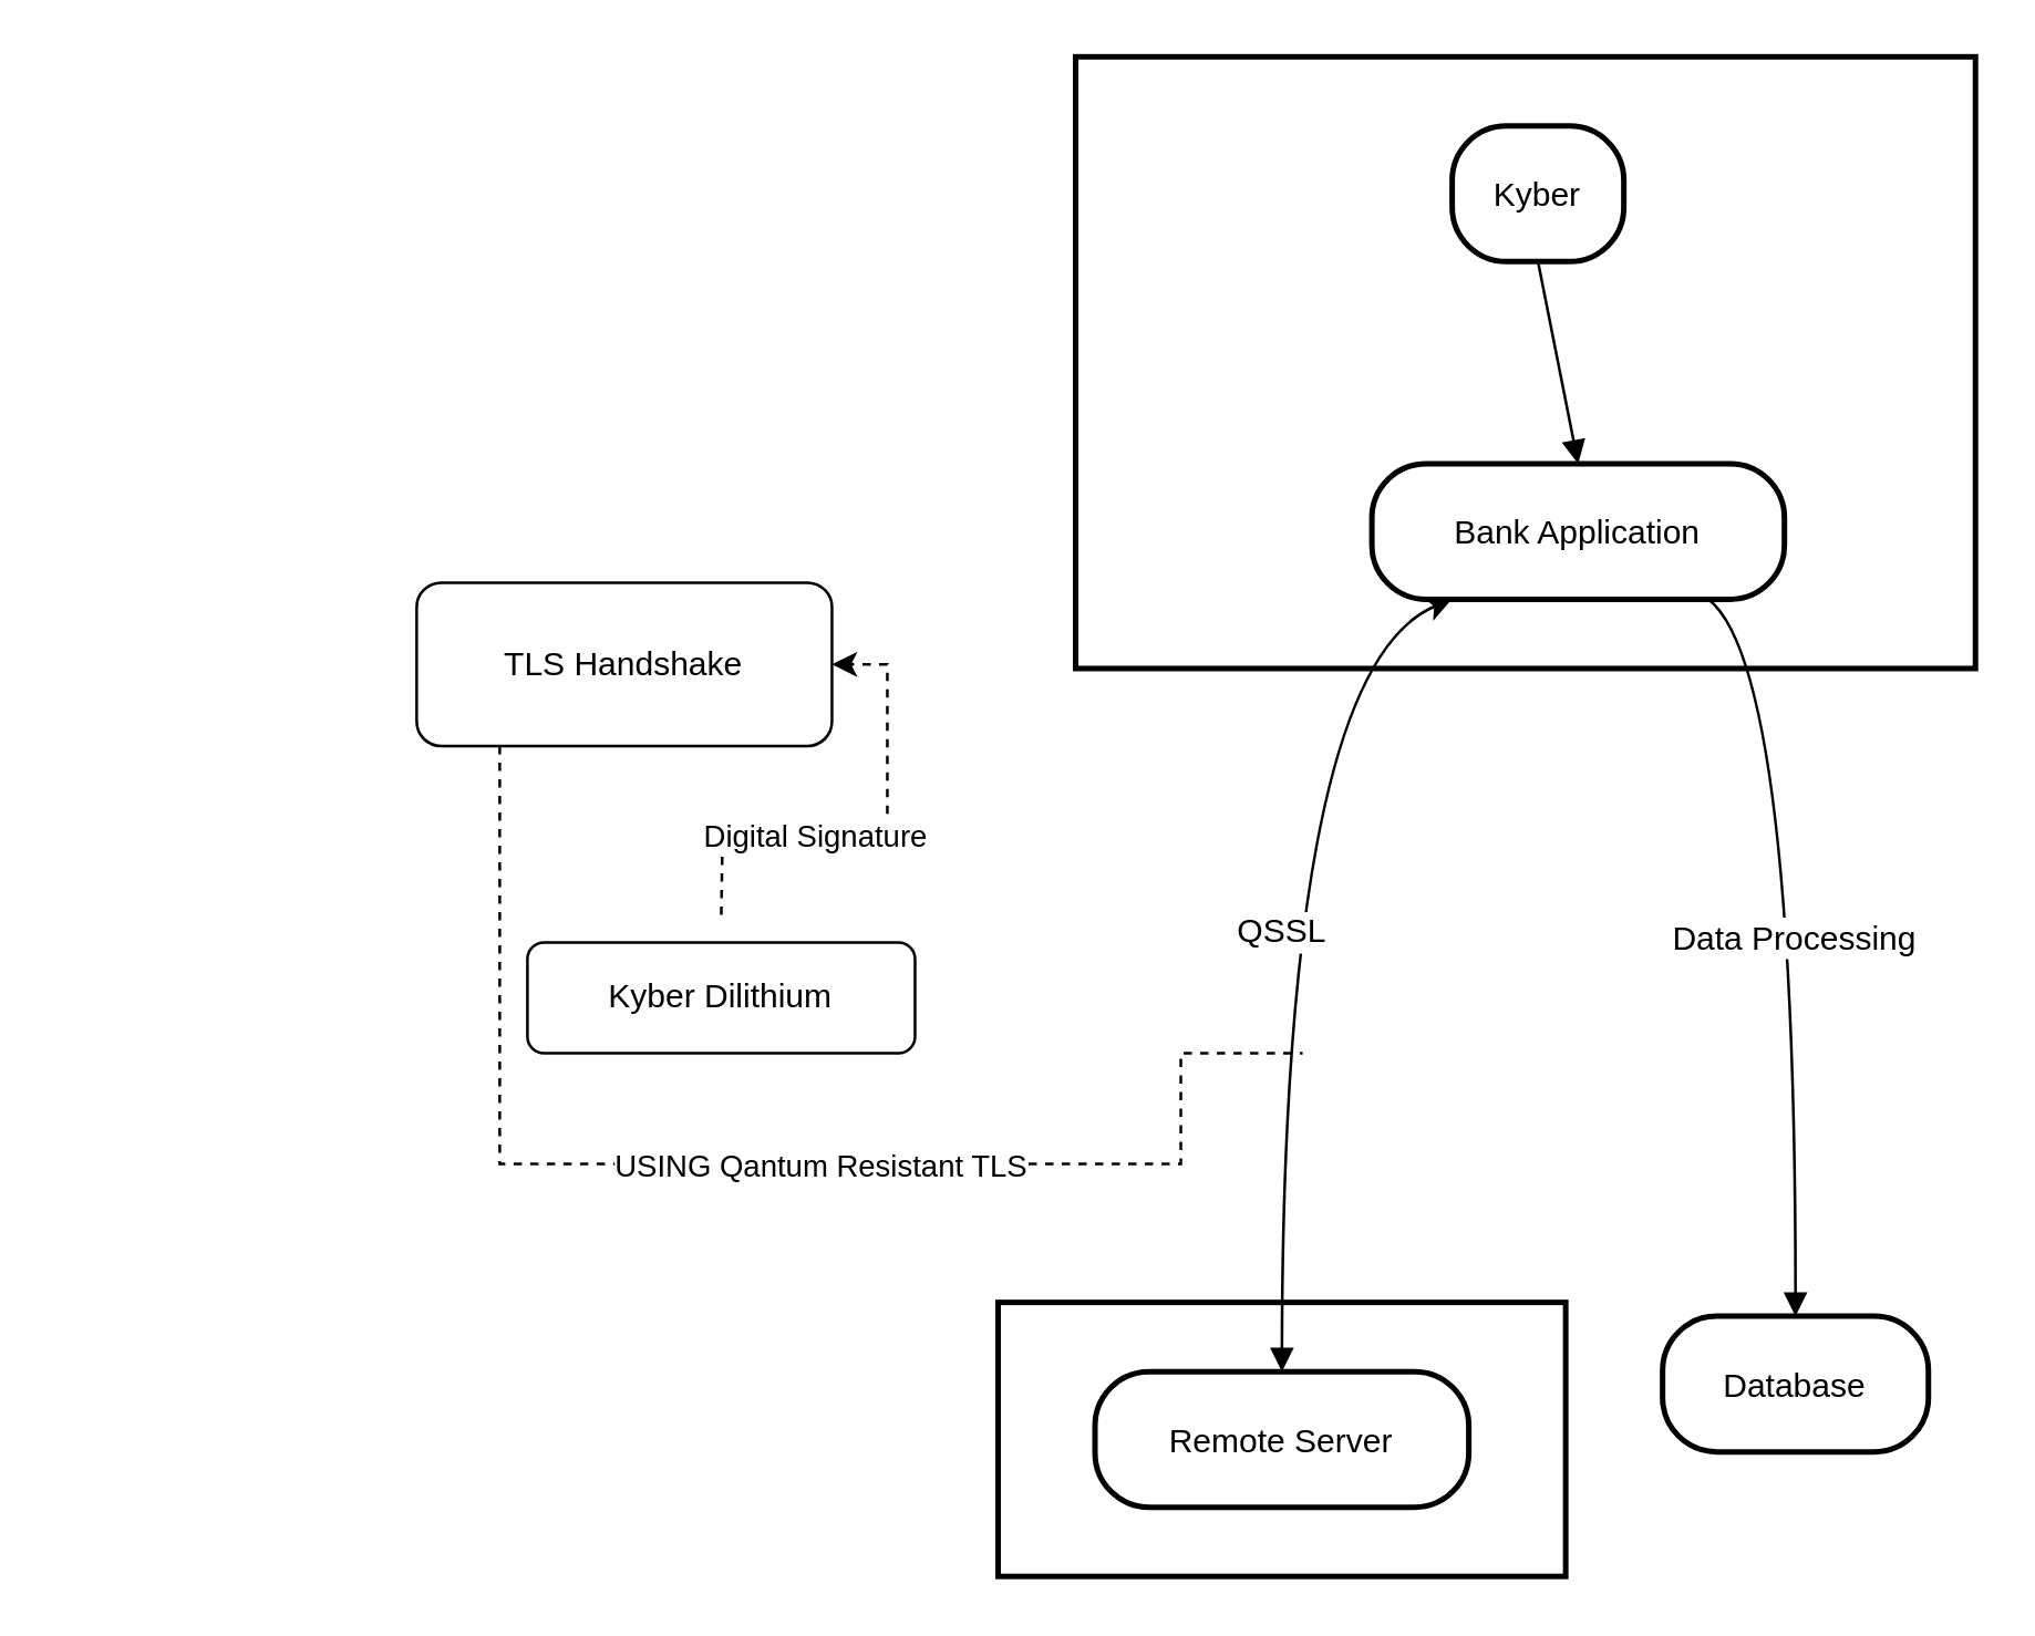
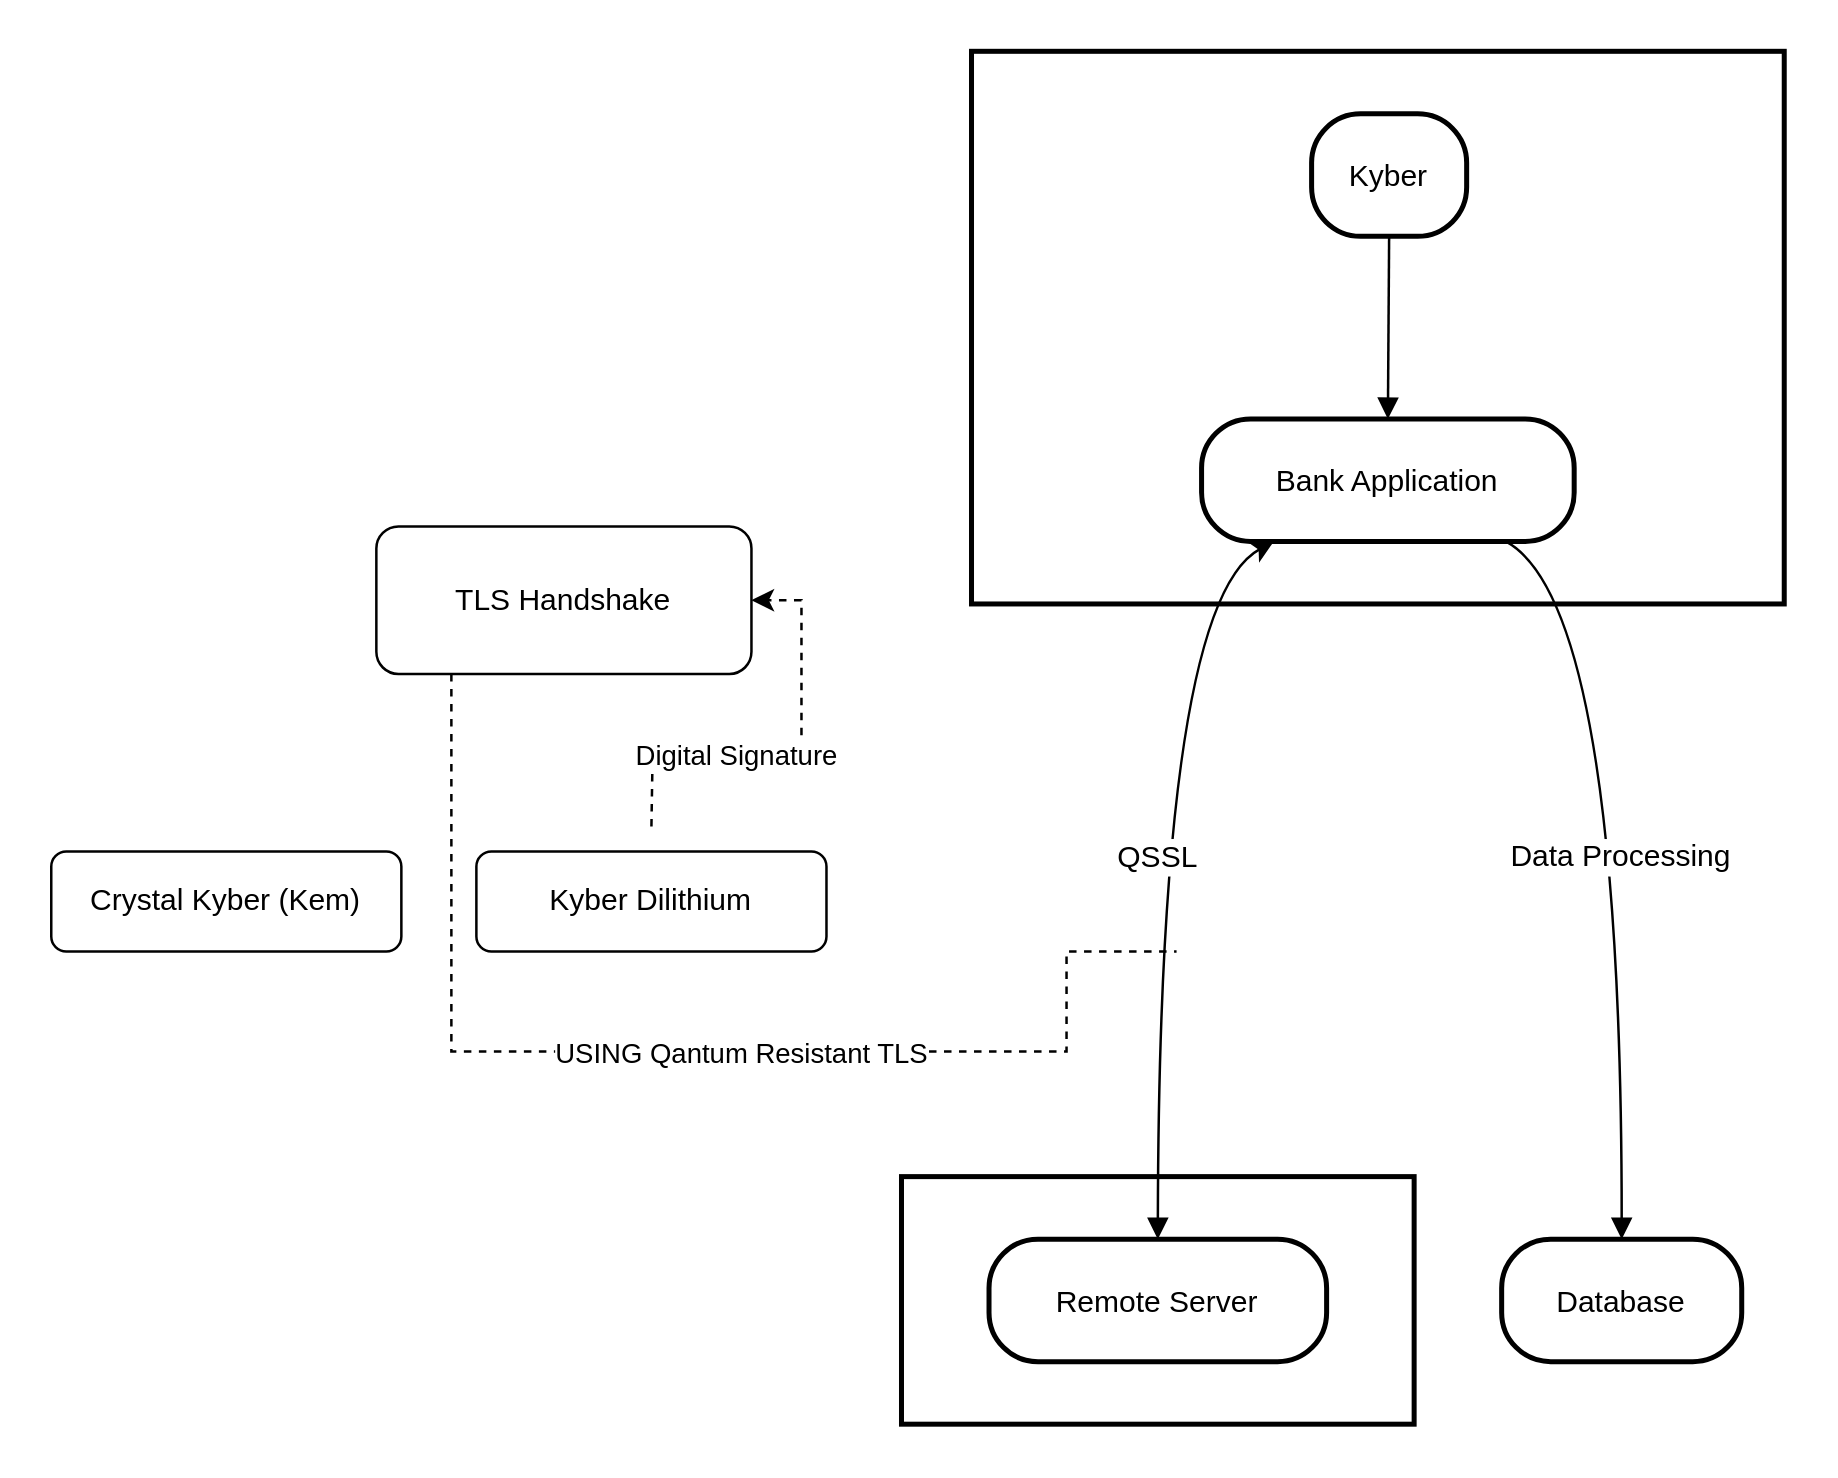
  <mxCell id="0" />
  <mxCell id="1" parent="0" />
  <mxCell id="2" value="Remote Server" style="whiteSpace=wrap;strokeWidth=2;" parent="1" vertex="1"><mxGeometry x="360" y="470" width="205" height="99" as="geometry" /></mxCell>
  <mxCell id="3" value="" style="whiteSpace=wrap;strokeWidth=2;" parent="1" vertex="1"><mxGeometry x="388" y="20" width="325" height="221" as="geometry" /></mxCell>
  <mxCell id="4" value="Kyber" style="rounded=1;arcSize=40;strokeWidth=2" parent="1" vertex="1"><mxGeometry x="524" y="45" width="62" height="49" as="geometry" /></mxCell>
- <mxCell id="5" value="Bank Application" style="rounded=1;arcSize=40;strokeWidth=2" parent="1" vertex="1"><mxGeometry x="495" y="167" width="149" height="49" as="geometry" /></mxCell>
+ <mxCell id="5" value="Bank Application" style="rounded=1;arcSize=40;strokeWidth=2" parent="1" vertex="1"><mxGeometry x="480" y="167" width="149" height="49" as="geometry" /></mxCell>
  <mxCell id="6" value="Remote Server" style="rounded=1;arcSize=40;strokeWidth=2" parent="1" vertex="1"><mxGeometry x="395" y="495" width="135" height="49" as="geometry" /></mxCell>
- <mxCell id="7" value="Database" style="rounded=1;arcSize=40;strokeWidth=2" parent="1" vertex="1"><mxGeometry x="600" y="475" width="96" height="49" as="geometry" /></mxCell>
+ <mxCell id="7" value="Database" style="rounded=1;arcSize=40;strokeWidth=2" parent="1" vertex="1"><mxGeometry x="600" y="495" width="96" height="49" as="geometry" /></mxCell>
  <mxCell id="8" value="" style="curved=1;startArrow=none;endArrow=block;exitX=0.5;exitY=1;entryX=0.5;entryY=0;" parent="1" source="4" target="5" edge="1"><mxGeometry relative="1" as="geometry"><Array as="points" /></mxGeometry></mxCell>
  <mxCell id="9" value="QSSL" style="curved=1;startArrow=classic;endArrow=block;exitX=0.2;exitY=0.99;entryX=0.5;entryY=-0.01;fontSize=12;startFill=1;" parent="1" source="5" target="6" edge="1"><mxGeometry relative="1" as="geometry"><Array as="points"><mxPoint x="463" y="241" /></Array></mxGeometry></mxCell>
  <mxCell id="10" value="Data Processing" style="curved=1;startArrow=none;endArrow=block;exitX=0.81;exitY=0.99;entryX=0.5;entryY=-0.01;fontSize=12;" parent="1" source="5" target="7" edge="1"><mxGeometry x="-0.002" relative="1" as="geometry"><Array as="points"><mxPoint x="648" y="241" /></Array><mxPoint as="offset" /></mxGeometry></mxCell>
  <mxCell id="11" style="edgeStyle=orthogonalEdgeStyle;rounded=0;orthogonalLoop=1;jettySize=auto;html=1;dashed=1;endArrow=none;endFill=0;" edge="1" parent="1"><mxGeometry relative="1" as="geometry"><mxPoint x="470" y="380" as="targetPoint" /><mxPoint x="180" y="269" as="sourcePoint" /><Array as="points"><mxPoint x="180" y="420" /><mxPoint x="426" y="420" /></Array></mxGeometry></mxCell>
  <mxCell id="12" value="USING Qantum Resistant TLS" style="edgeLabel;html=1;align=center;verticalAlign=middle;resizable=0;points=[];" vertex="1" connectable="0" parent="11"><mxGeometry x="0.107" relative="1" as="geometry"><mxPoint as="offset" /></mxGeometry></mxCell>
  <mxCell id="13" value="TLS Handshake" style="rounded=1;whiteSpace=wrap;html=1;" vertex="1" parent="1"><mxGeometry x="150" y="210" width="150" height="59" as="geometry" /></mxCell>
+ <mxCell id="14" value="Crystal Kyber (Kem)" style="rounded=1;whiteSpace=wrap;html=1;" vertex="1" parent="1"><mxGeometry x="20" y="340" width="140" height="40" as="geometry" /></mxCell>
  <mxCell id="15" value="&lt;div&gt;Kyber Dilithium&lt;/div&gt;" style="rounded=1;whiteSpace=wrap;html=1;" vertex="1" parent="1"><mxGeometry x="190" y="340" width="140" height="40" as="geometry" /></mxCell>
  <mxCell id="16" style="edgeStyle=orthogonalEdgeStyle;rounded=0;orthogonalLoop=1;jettySize=auto;html=1;dashed=1;entryX=1;entryY=0.5;entryDx=0;entryDy=0;" edge="1" parent="1" target="13"><mxGeometry relative="1" as="geometry"><mxPoint x="359.5" y="239.5" as="targetPoint" /><mxPoint x="260" y="330" as="sourcePoint" /></mxGeometry></mxCell>
  <mxCell id="17" value="Digital Signature" style="edgeLabel;html=1;align=center;verticalAlign=middle;resizable=0;points=[];" vertex="1" connectable="0" parent="16"><mxGeometry x="-0.248" y="-2" relative="1" as="geometry"><mxPoint as="offset" /></mxGeometry></mxCell>
